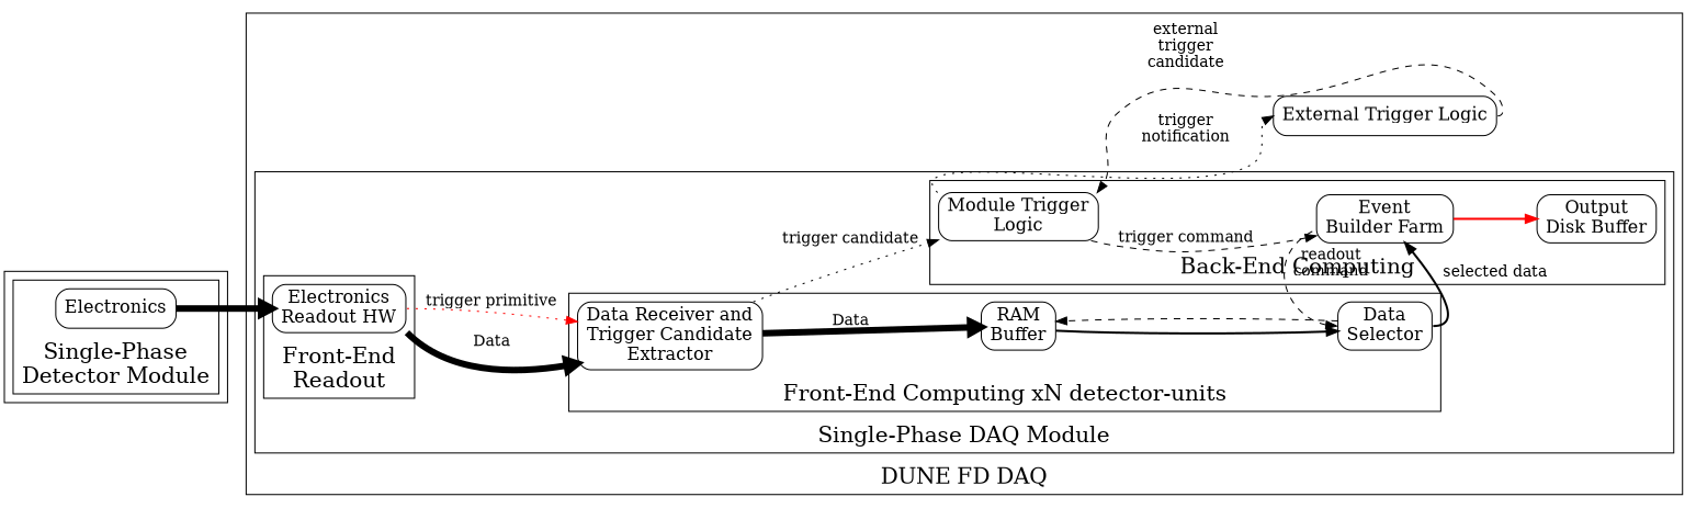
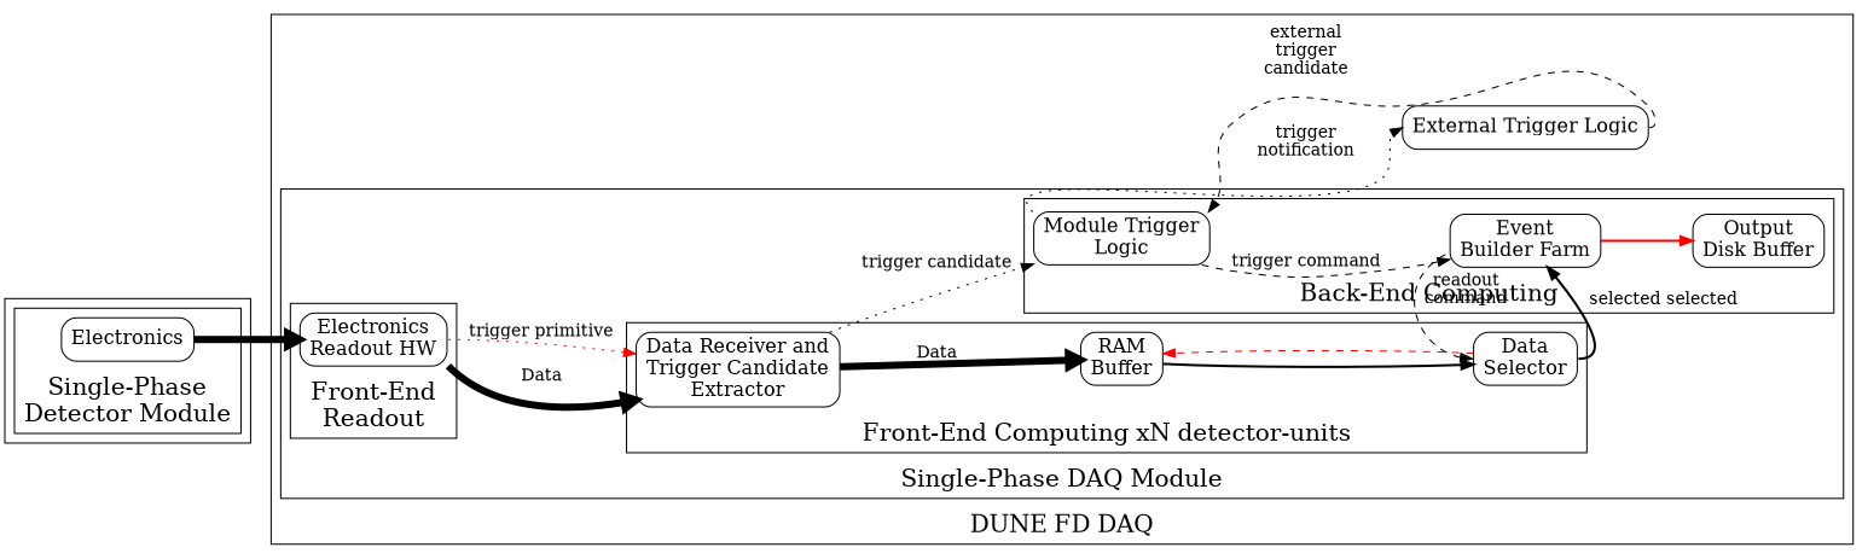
  digraph {
    compound=true
    fontsize=20
    ordering=out
    rankdir=LR
    splines=true
    node [fontsize=16 shape=box style=rounded]
    edge [penwidth=1 style=dashed]
    n1 [label="Electronics\nReadout HW"]
    n2 [label="Data Receiver and\nTrigger Candidate\nExtractor"]
    n3 [label="RAM\nBuffer"]
    n4 [label="Data\nSelector"]
    n5 [label="Module Trigger\nLogic"]
    n6 [label="Event\nBuilder Farm"]
    n7 [label="Output\nDisk Buffer"]
    n8 [label="External Trigger Logic"]
    n9 [label=Electronics]
    subgraph cluster_1 {
      label="DUNE FD DAQ"
      labelloc=bottom
      n8
      subgraph cluster_2 {
        label="Single-Phase DAQ Module"
        labelloc=bottom
        subgraph cluster_3 {
          label="Front-End\nReadout"
          labelloc=bottom
          n1
        }
        subgraph cluster_4 {
          label="Front-End Computing xN detector-units"
          labelloc=bottom
          n2
          n3
          n4
        }
        subgraph cluster_5 {
          label="Back-End Computing"
          labelloc=bottom
          n5
          n6
          n7
        }
      }
    }
    subgraph cluster_6 {
      subgraph cluster_7 {
        label="Single-Phase\nDetector Module"
        labelloc=bottom
        n9
      }
    }
    n1 -> n2 [label=Data penwidth=6 tailport=se style=""]
    n1 -> n2 [color=red label="trigger primitive" style=dotted tailport=e]
    n2 -> n3 [label="\nData\n" penwidth=6 style=""]
    n2 -> n5 [label="\n\ntrigger candidate" style=dotted]
    n3 -> n4 [penwidth=2 style=solid]
-   n4 -> n3
-   n4 -> n6 [label="selected data" penwidth=2 style=solid tailport=e]
+   n4 -> n3 [color=red]
+   n4 -> n6 [label="selected selected" penwidth=2 style=solid tailport=e]
    n5 -> n6 [label="\ntrigger command\n"]
    n5 -> n8 [headport=w label="trigger\nnotification\n\n" style=dotted tailport=nw]
    n6 -> n4 [headport=w label="readout\ncommand\n\n"]
    n6 -> n7 [color=red penwidth=2 style=solid]
    n8 -> n5 [headport=ne label="external\ntrigger\ncandidate\n\n" tailport=e]
    n9 -> n1 [penwidth=6 style=""]
  }
